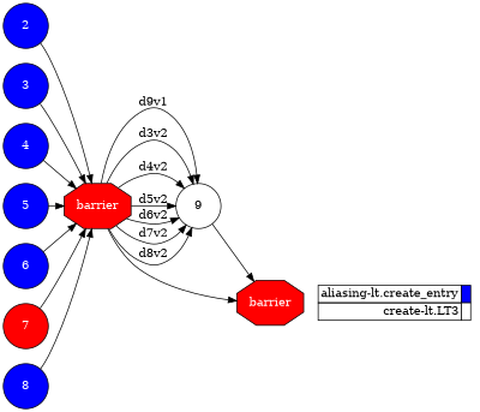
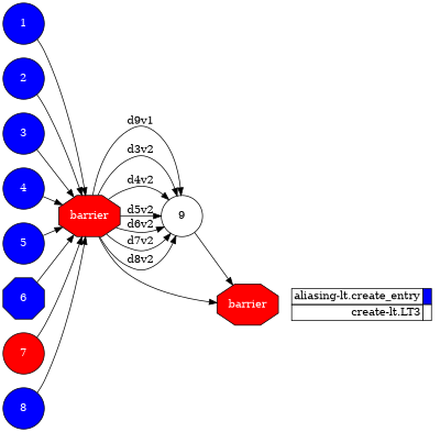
  digraph {
    labeljust=l
    rankdir=LR
    node [fillcolor="#0000ff" fontcolor="#ffffff" shape=circle style=filled]
+   1 [height=0.75]
    n2 [fillcolor="#ff0000" fontcolor="#FFFFFF" height=0.75 label=barrier shape=octagon]
    2 [height=0.75]
    3 [height=0.75]
    4 [height=0.75]
    5 [height=0.75]
-   6 [height=0.75]
+   6 [height=0.75 shape=octagon]
    7 [fillcolor="#ff0000" height=0.75]
    8 [height=0.75]
    9 [fillcolor="#ffffff" fontcolor="#000000" height=0.75]
    n11 [fillcolor="#ff0000" fontcolor="#FFFFFF" height=0.75 label=barrier shape=octagon]
    n12 [height=0.75 label=<       <table border="0" cellpadding="2" cellspacing="0" cellborder="1"> <tr> <td align="right">aliasing-lt.create_entry</td> <td bgcolor="#0000ff">&nbsp;</td> </tr> <tr> <td align="right">create-lt.LT3</td> <td bgcolor="#ffffff">&nbsp;</td> </tr>       </table>     > shape=plaintext fillcolor="" fontcolor="" style=""]
    subgraph sub_1 {
      ranksep=0.20
+     1
      n2
      2
      3
      4
      5
      6
      7
      8
      9
      n11
    }
    subgraph sub_2 {
      label=Legend
      rank=sink
      ranksep=0.20
      n12
    }
+   1 -> n2
    n2 -> 9 [label=d9v1]
    n2 -> 9 [label=d3v2]
    n2 -> 9 [label=d4v2]
    n2 -> 9 [label=d5v2]
    n2 -> 9 [label=d6v2]
    n2 -> 9 [label=d7v2]
    n2 -> 9 [label=d8v2]
    n2 -> n11
    2 -> n2
    3 -> n2
    4 -> n2
    5 -> n2
    6 -> n2
    7 -> n2
    8 -> n2
    9 -> n11
  }
